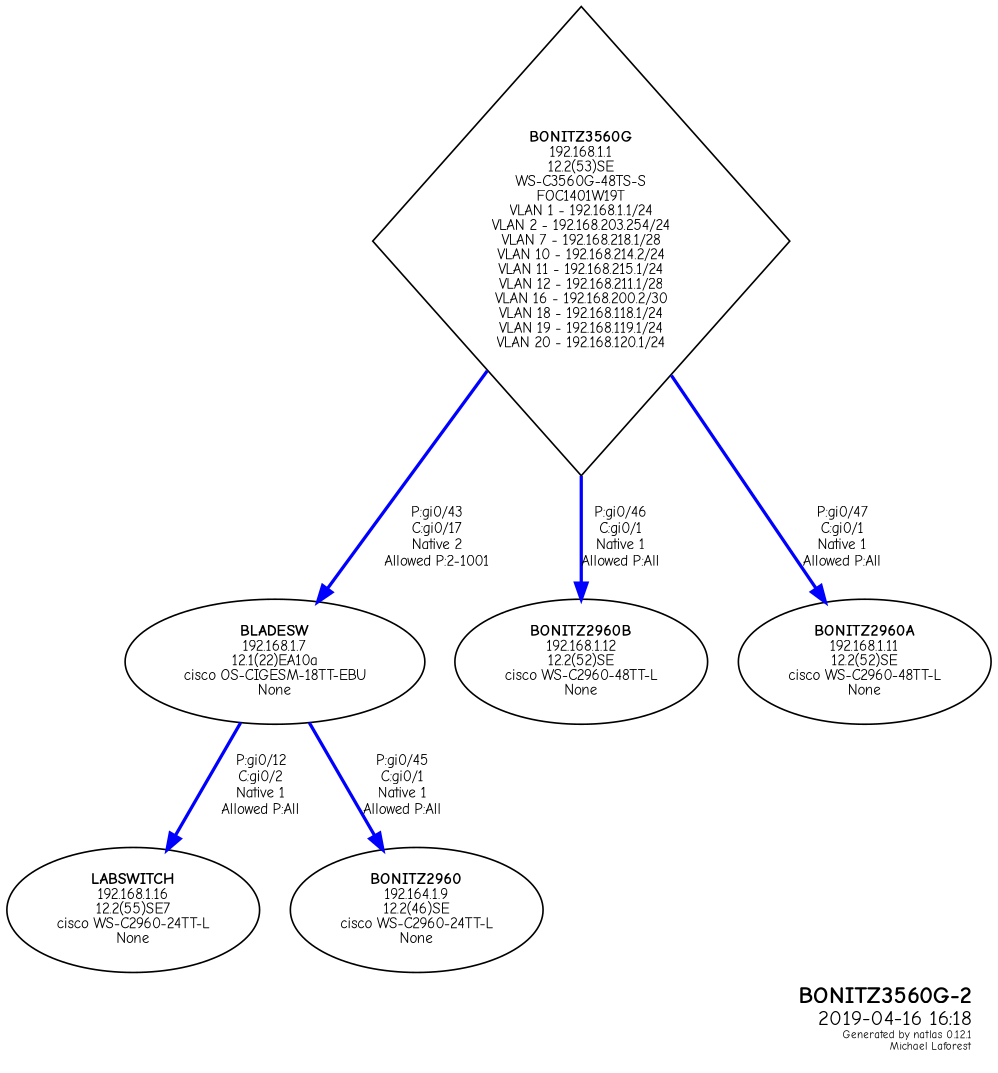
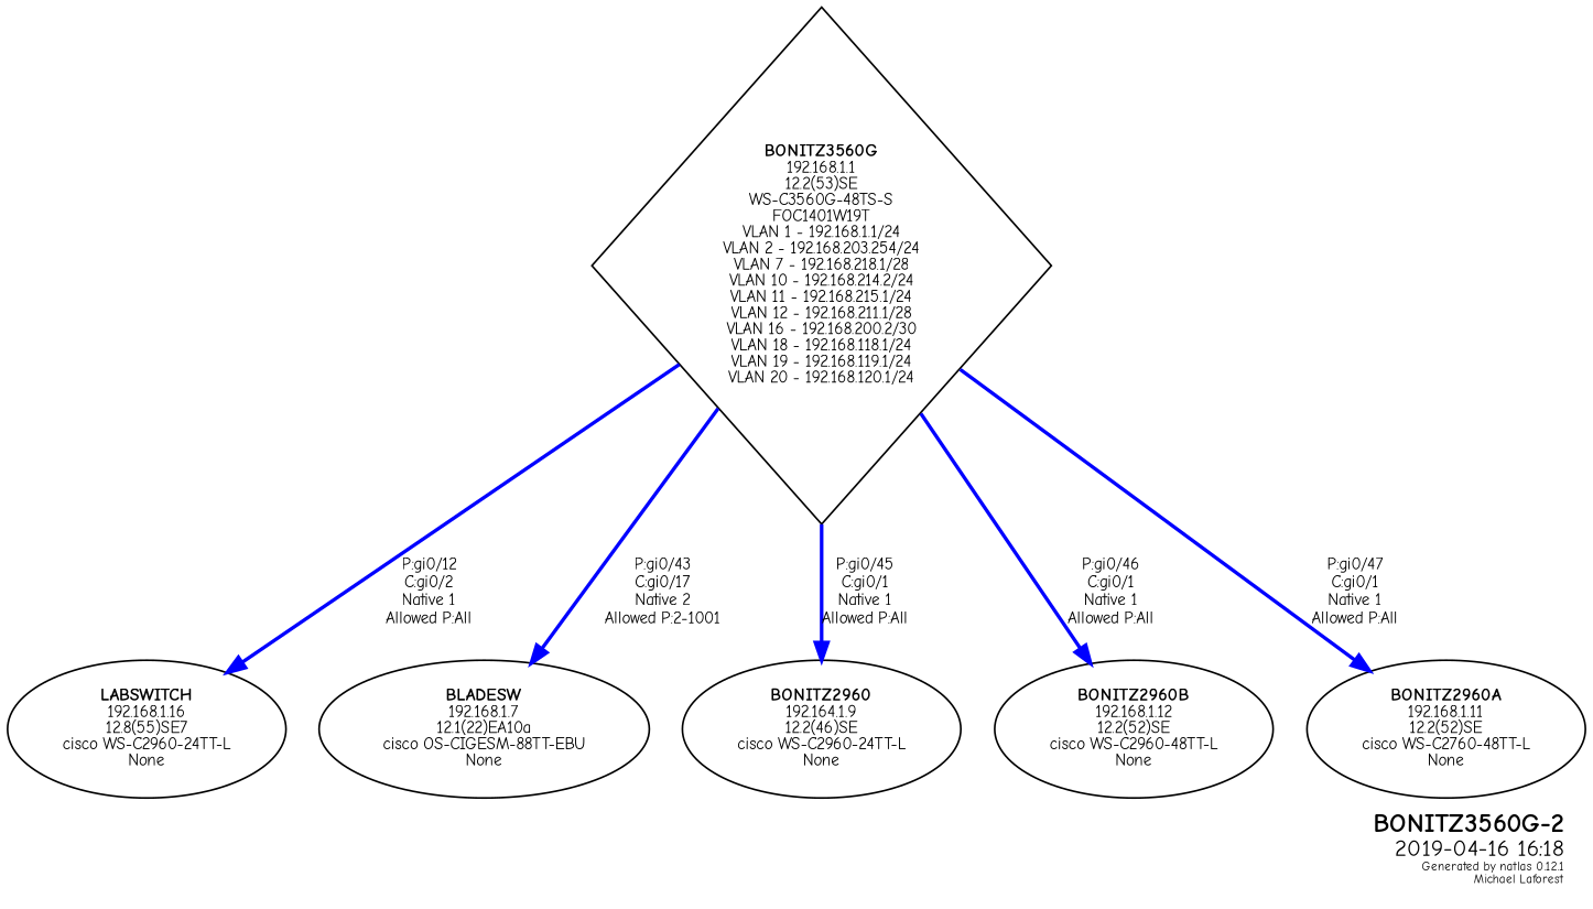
  graph {
    fontname="Comic Neue"
    fontsize=10
    label=<<table border="0"><tr><td balign="right"><font point-size="15"><b>BONITZ3560G-2</b></font><br /><font point-size="13">2019-04-16 16:18</font><br /><font point-size="7">Generated by natlas 0.12.1<br />Michael Laforest</font><br /></td></tr></table>>
    labeljust=r
    labelloc=b
    node [fontname="Comic Neue" fontsize=9 peripheries=1 shape=ellipse style=solid]
    edge [color=blue dir=forward fontname="Comic Neue" fontsize=9 labeljust=l style=bold]
    n1 [height=4 label=<<font point-size="10"><b>BONITZ3560G</b></font><br />192.168.1.1<br />12.2(53)SE<br />WS-C3560G-48TS-S<br />FOC1401W19T<br />VLAN 1 - 192.168.1.1/24<br />VLAN 2 - 192.168.203.254/24<br />VLAN 7 - 192.168.218.1/28<br />VLAN 10 - 192.168.214.2/24<br />VLAN 11 - 192.168.215.1/24<br />VLAN 12 - 192.168.211.1/28<br />VLAN 16 - 192.168.200.2/30<br />VLAN 18 - 192.168.118.1/24<br />VLAN 19 - 192.168.119.1/24<br />VLAN 20 - 192.168.120.1/24<br />> shape=diamond width=3.5556]
-   n2 [height=1.0607 label=<<font point-size="10"><b>LABSWITCH</b></font><br />192.168.1.16<br />12.2(55)SE7<br />cisco WS-C2960-24TT-L<br />None<br />> width=2.1213]
-   n3 [height=1.0607 label=<<font point-size="10"><b>BLADESW</b></font><br />192.168.1.7<br />12.1(22)EA10a<br />cisco OS-CIGESM-18TT-EBU<br />None<br />> width=2.5534]
+   n2 [height=1.0607 label=<<font point-size="10"><b>LABSWITCH</b></font><br />192.168.1.16<br />12.8(55)SE7<br />cisco WS-C2960-24TT-L<br />None<br />> width=2.1213]
+   n3 [height=1.0607 label=<<font point-size="10"><b>BLADESW</b></font><br />192.168.1.7<br />12.1(22)EA10a<br />cisco OS-CIGESM-88TT-EBU<br />None<br />> width=2.5534]
    n4 [height=1.0607 label=<<font point-size="10"><b>BONITZ2960</b></font><br />192.164.1.9<br />12.2(46)SE<br />cisco WS-C2960-24TT-L<br />None<br />> width=2.1213]
    n5 [height=1.0607 label=<<font point-size="10"><b>BONITZ2960B</b></font><br />192.168.1.12<br />12.2(52)SE<br />cisco WS-C2960-48TT-L<br />None<br />> width=2.1213]
-   n6 [height=1.0607 label=<<font point-size="10"><b>BONITZ2960A</b></font><br />192.168.1.11<br />12.2(52)SE<br />cisco WS-C2960-48TT-L<br />None<br />> width=2.1213]
-   n3 -- n2 [label="P:gi0/12\nC:gi0/2\nNative 1\nAllowed P:All"]
+   n6 [height=1.0607 label=<<font point-size="10"><b>BONITZ2960A</b></font><br />192.168.1.11<br />12.2(52)SE<br />cisco WS-C2760-48TT-L<br />None<br />> width=2.1213]
+   n1 -- n2 [label="P:gi0/12\nC:gi0/2\nNative 1\nAllowed P:All"]
    n1 -- n3 [label="P:gi0/43\nC:gi0/17\nNative 2\nAllowed P:2-1001"]
-   n3 -- n4 [label="P:gi0/45\nC:gi0/1\nNative 1\nAllowed P:All"]
+   n1 -- n4 [label="P:gi0/45\nC:gi0/1\nNative 1\nAllowed P:All"]
    n1 -- n5 [label="P:gi0/46\nC:gi0/1\nNative 1\nAllowed P:All"]
    n1 -- n6 [label="P:gi0/47\nC:gi0/1\nNative 1\nAllowed P:All"]
  }
